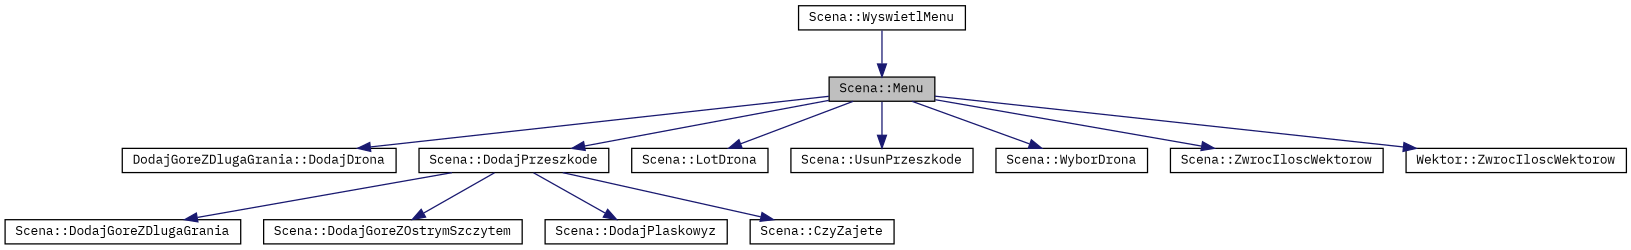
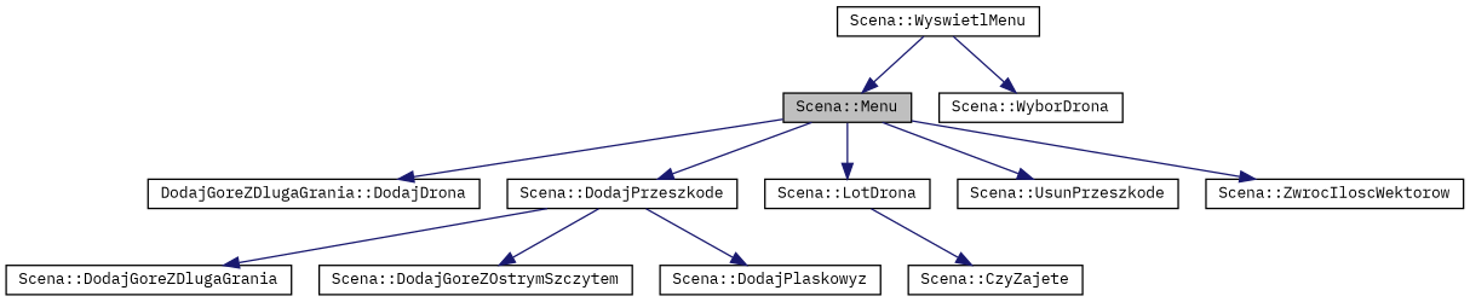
  digraph {
    fontname="IBM Plex Mono"
    rankdir=TB
    node [color=black fillcolor=white fontname="IBM Plex Mono" fontsize=10 shape=record style=filled]
    edge [color=midnightblue fontname="IBM Plex Mono" fontsize=10 labelfontname=FreeSans labelfontsize=10 style=solid]
    n1 [fillcolor=grey75 fontcolor=black height=0.2 label="Scena::Menu" width=0.4]
    n2 [height=0.2 label="DodajGoreZDlugaGrania::DodajDrona" width=0.4]
    n3 [height=0.2 label="Scena::DodajPrzeszkode" width=0.4]
    n4 [height=0.2 label="Scena::LotDrona" width=0.4]
    n5 [height=0.2 label="Scena::UsunPrzeszkode" width=0.4]
    n6 [height=0.2 label="Scena::WyborDrona" width=0.4]
    n7 [height=0.2 label="Scena::ZwrocIloscWektorow" width=0.4]
-   n8 [height=0.2 label="Wektor::ZwrocIloscWektorow" width=0.4]
    n9 [height=0.2 label="Scena::DodajGoreZDlugaGrania" width=0.4]
    n10 [height=0.2 label="Scena::DodajGoreZOstrymSzczytem" width=0.4]
    n11 [height=0.2 label="Scena::DodajPlaskowyz" width=0.4]
    n12 [height=0.2 label="Scena::CzyZajete" width=0.4]
    n13 [height=0.2 label="Scena::WyswietlMenu" width=0.4]
    n1 -> n2
    n1 -> n3
    n1 -> n4
    n1 -> n5
-   n1 -> n6
+   n13 -> n6
    n1 -> n7
-   n1 -> n8
    n3 -> n9
    n3 -> n10
    n3 -> n11
-   n3 -> n12
+   n4 -> n12
    n13 -> n1
  }
